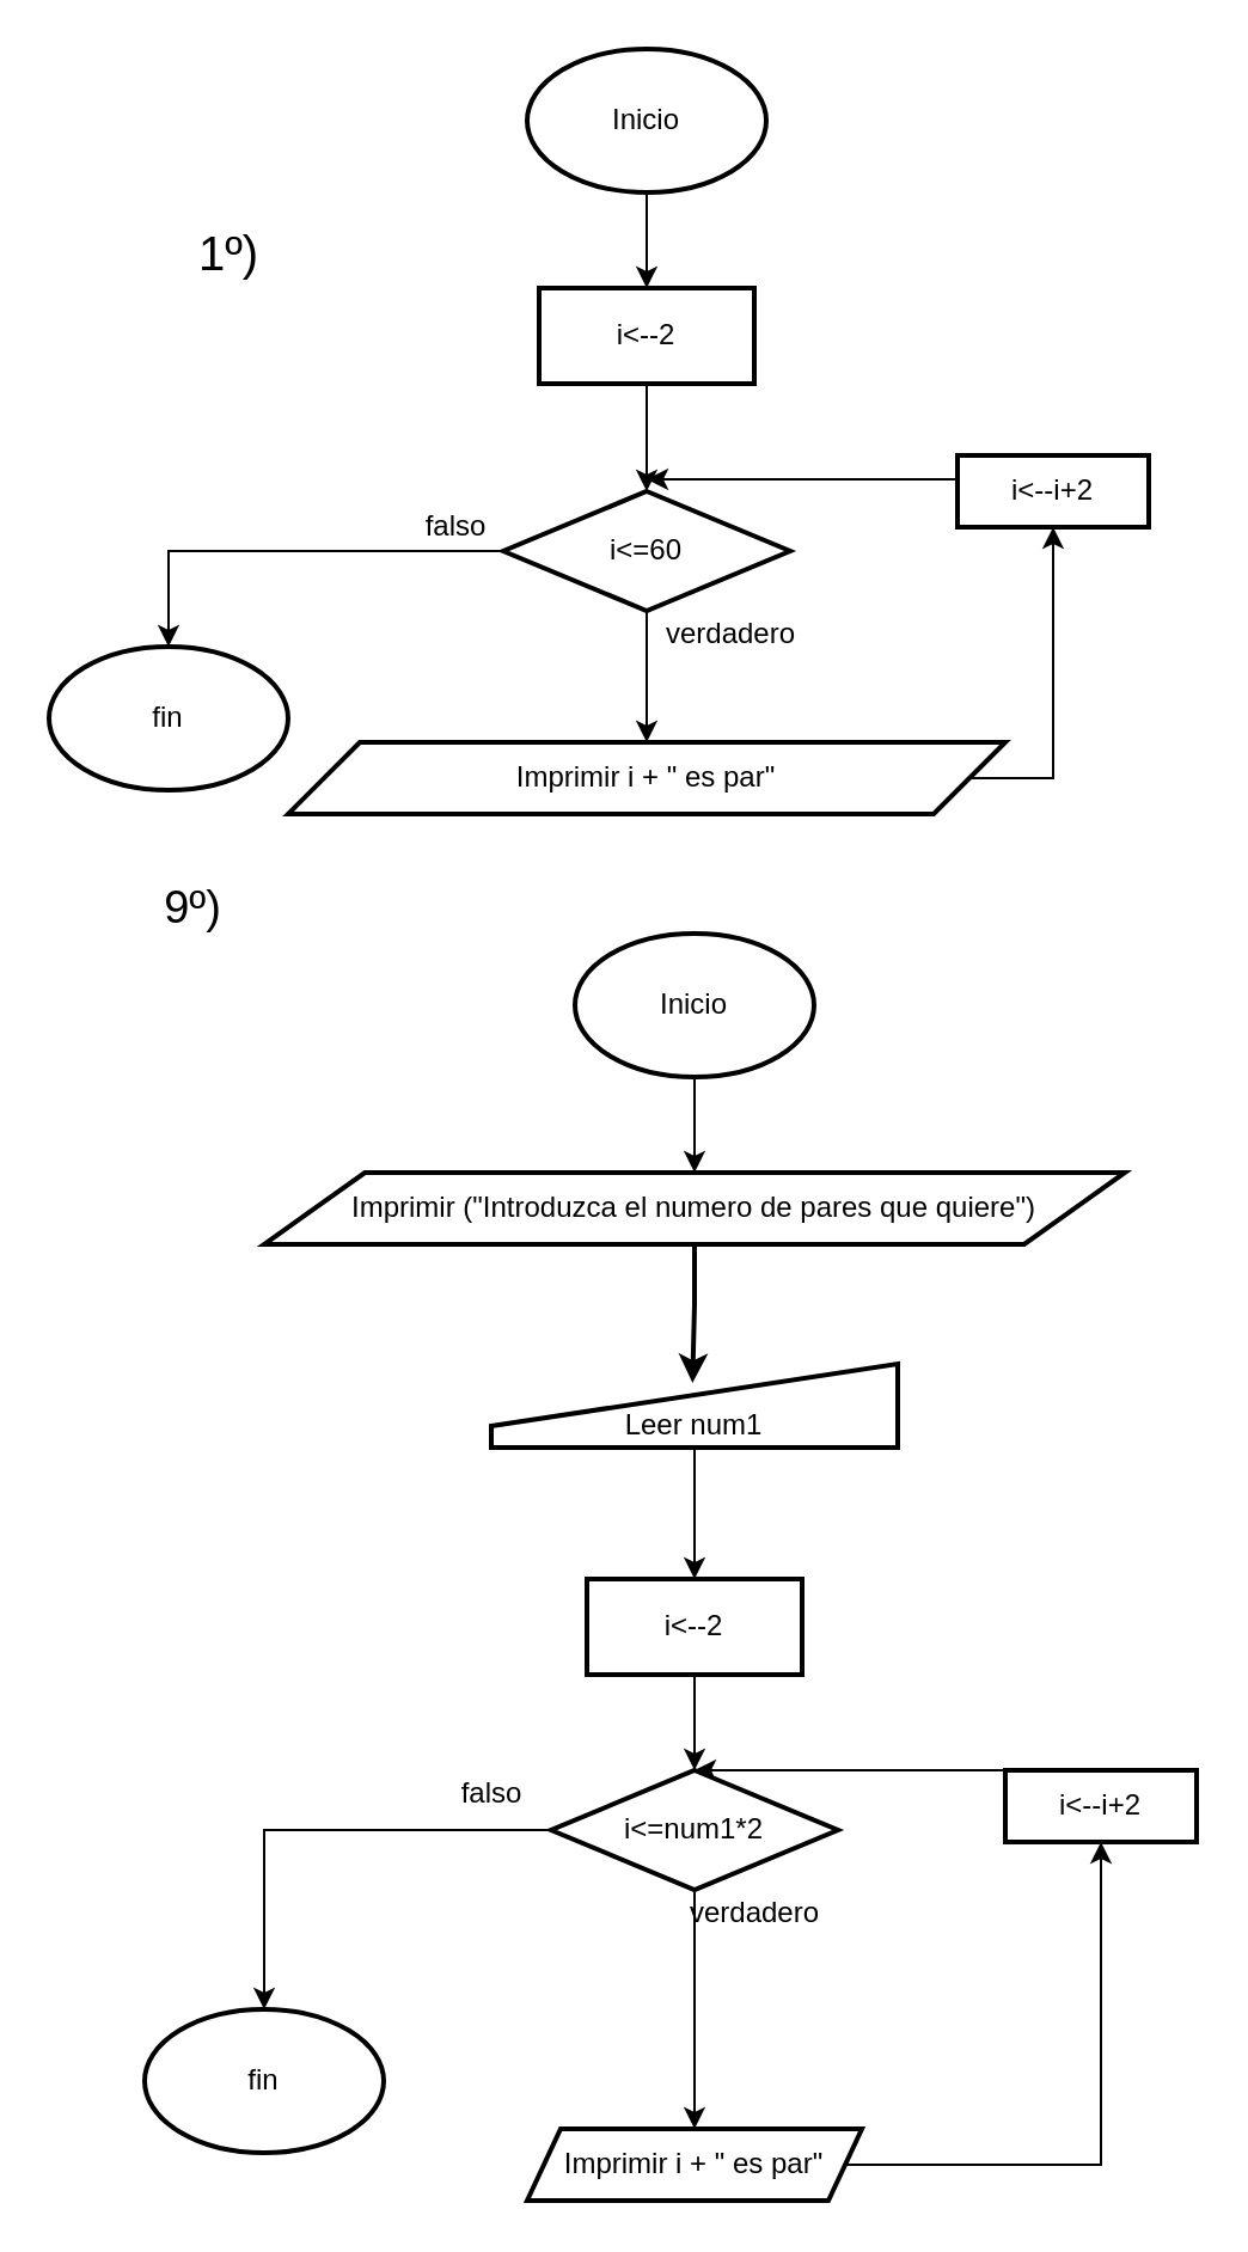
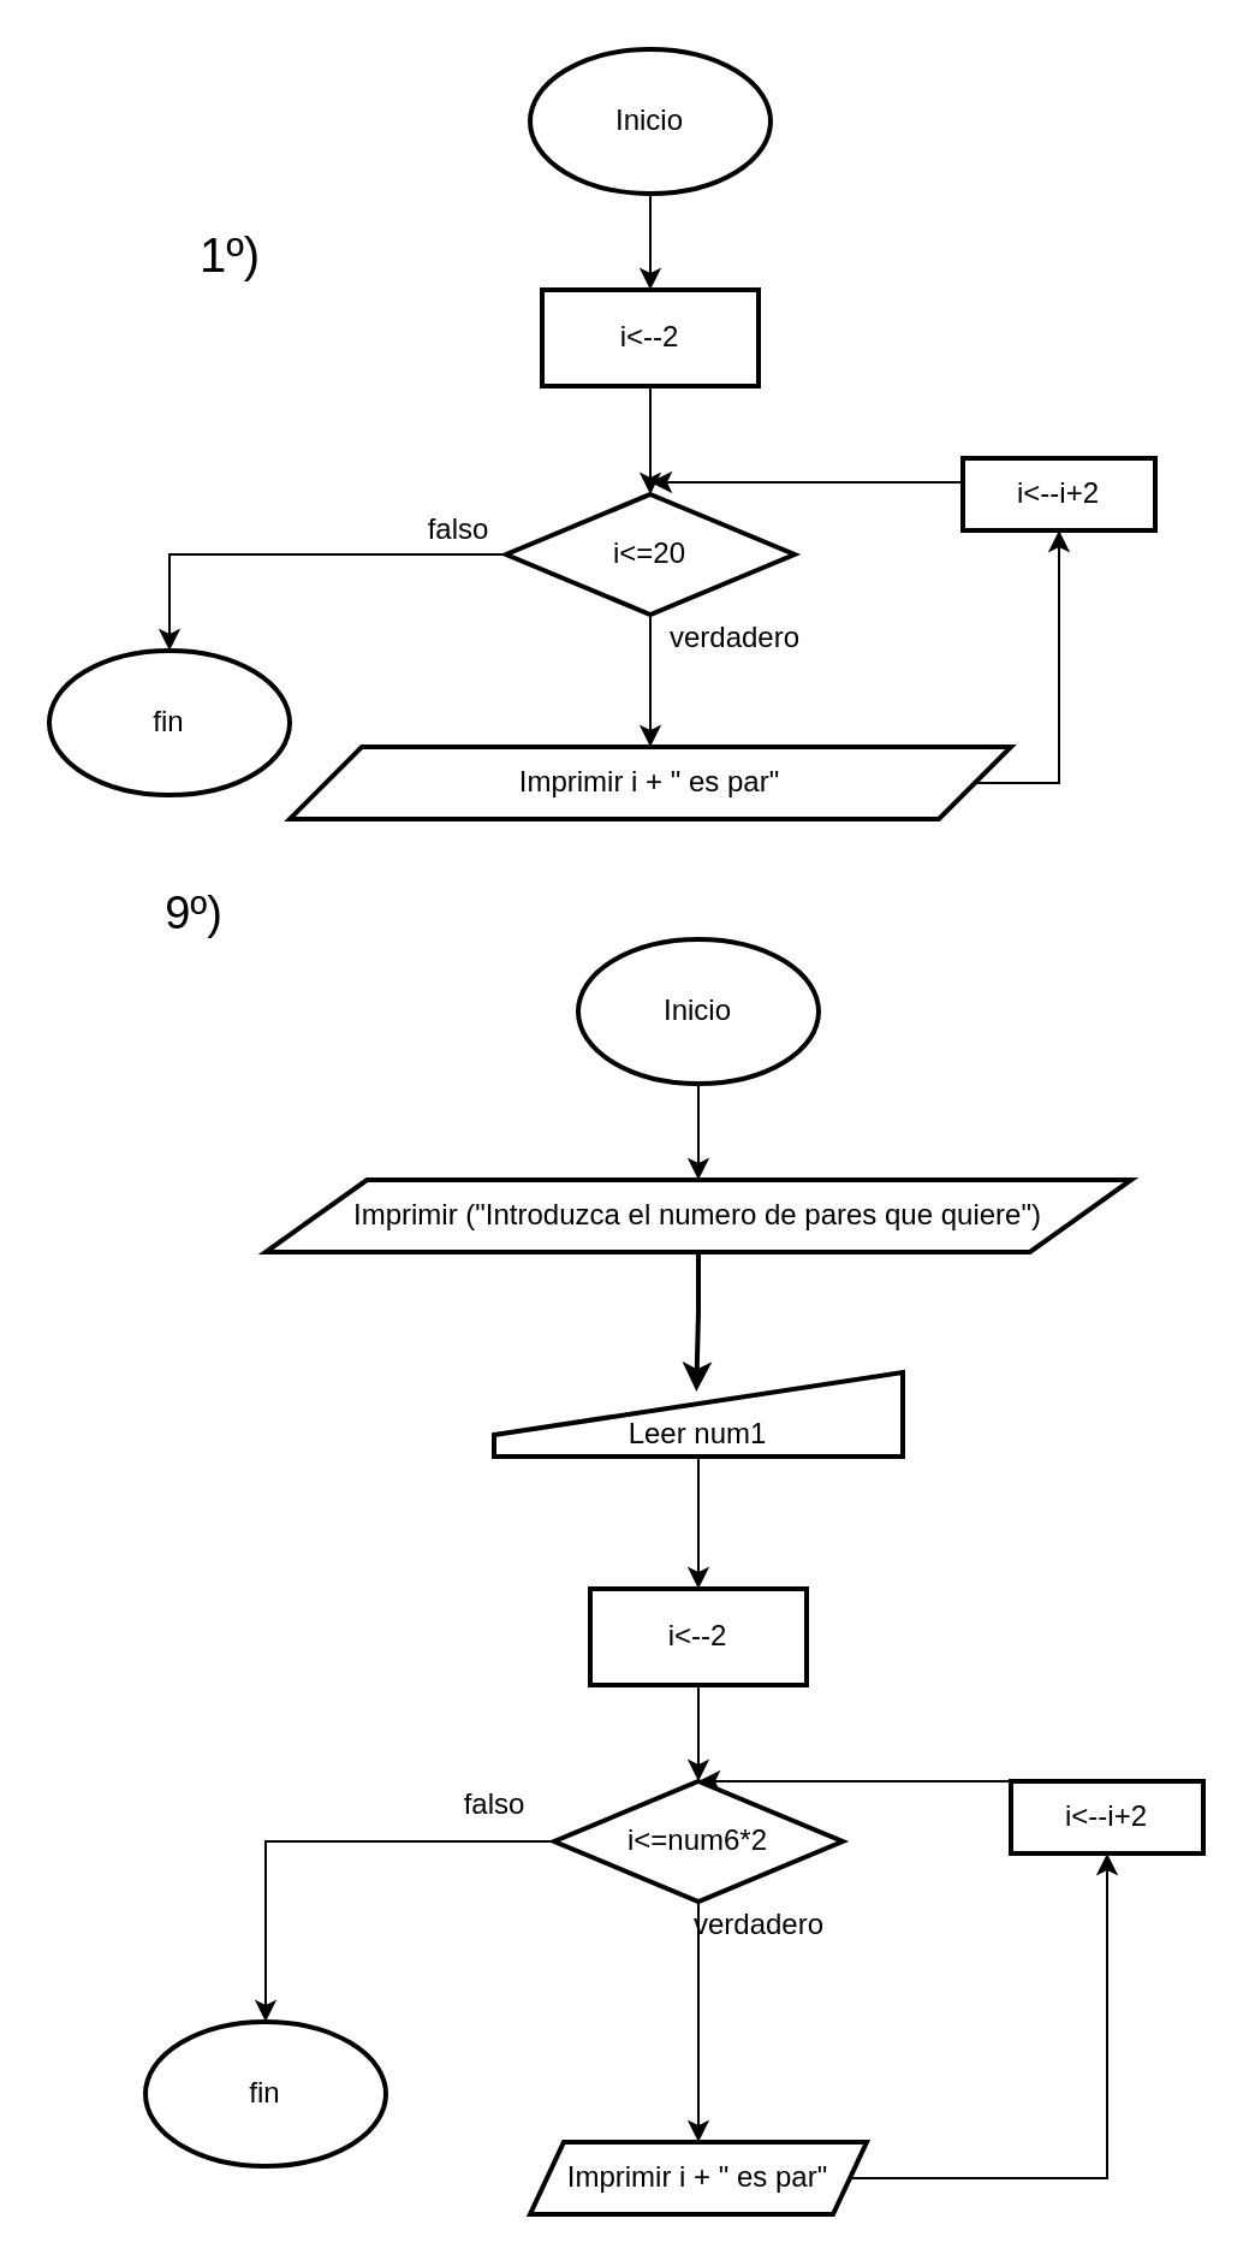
  <mxCell id="0" />
  <mxCell id="1" parent="0" />
  <mxCell id="2" style="edgeStyle=orthogonalEdgeStyle;rounded=0;orthogonalLoop=1;jettySize=auto;html=1;entryX=0.5;entryY=0;entryDx=0;entryDy=0;" parent="1" source="3" target="13" edge="1"><mxGeometry relative="1" as="geometry"><mxPoint x="270" y="120" as="targetPoint" /></mxGeometry></mxCell>
  <mxCell id="3" value="Inicio" style="strokeWidth=2;html=1;shape=mxgraph.flowchart.start_1;whiteSpace=wrap;" parent="1" vertex="1"><mxGeometry x="220" y="20" width="100" height="60" as="geometry" /></mxCell>
  <mxCell id="4" style="edgeStyle=orthogonalEdgeStyle;rounded=0;orthogonalLoop=1;jettySize=auto;html=1;entryX=0.5;entryY=0;entryDx=0;entryDy=0;" parent="1" source="6" target="8" edge="1"><mxGeometry relative="1" as="geometry" /></mxCell>
  <mxCell id="5" style="edgeStyle=orthogonalEdgeStyle;rounded=0;orthogonalLoop=1;jettySize=auto;html=1;exitX=0;exitY=0.5;exitDx=0;exitDy=0;exitPerimeter=0;entryX=0.5;entryY=0;entryDx=0;entryDy=0;entryPerimeter=0;startArrow=none;" parent="1" source="6" target="11" edge="1"><mxGeometry relative="1" as="geometry"><mxPoint x="180" y="470" as="targetPoint" /><mxPoint x="170" y="230" as="sourcePoint" /></mxGeometry></mxCell>
- <mxCell id="6" value="i&amp;lt;=60" style="strokeWidth=2;html=1;shape=mxgraph.flowchart.decision;whiteSpace=wrap;" parent="1" vertex="1"><mxGeometry x="210" y="205" width="120" height="50" as="geometry" /></mxCell>
+ <mxCell id="6" value="i&amp;lt;=20" style="strokeWidth=2;html=1;shape=mxgraph.flowchart.decision;whiteSpace=wrap;" parent="1" vertex="1"><mxGeometry x="210" y="205" width="120" height="50" as="geometry" /></mxCell>
  <mxCell id="7" style="edgeStyle=orthogonalEdgeStyle;rounded=0;orthogonalLoop=1;jettySize=auto;html=1;exitX=1;exitY=0.5;exitDx=0;exitDy=0;entryX=0.5;entryY=1;entryDx=0;entryDy=0;" parent="1" source="8" target="10" edge="1"><mxGeometry relative="1" as="geometry"><mxPoint x="400" y="400" as="targetPoint" /><Array as="points"><mxPoint x="440" y="325" /></Array></mxGeometry></mxCell>
  <mxCell id="8" value="Imprimir i + &quot; es par&quot;" style="shape=parallelogram;html=1;strokeWidth=2;perimeter=parallelogramPerimeter;whiteSpace=wrap;rounded=1;arcSize=0;size=0.1;" parent="1" vertex="1"><mxGeometry x="120" y="310" width="300" height="30" as="geometry" /></mxCell>
  <mxCell id="9" style="edgeStyle=orthogonalEdgeStyle;rounded=0;orthogonalLoop=1;jettySize=auto;html=1;exitX=0;exitY=0.5;exitDx=0;exitDy=0;" parent="1" source="10" edge="1"><mxGeometry relative="1" as="geometry"><mxPoint x="270" y="200" as="targetPoint" /><Array as="points"><mxPoint x="430" y="200" /><mxPoint x="270" y="200" /></Array></mxGeometry></mxCell>
  <mxCell id="10" value="i&amp;lt;--i+2" style="shape=parallelogram;html=1;strokeWidth=2;perimeter=parallelogramPerimeter;whiteSpace=wrap;rounded=1;arcSize=0;size=0;horizontal=1;" parent="1" vertex="1"><mxGeometry x="400" y="190" width="80" height="30" as="geometry" /></mxCell>
  <mxCell id="11" value="fin" style="strokeWidth=2;html=1;shape=mxgraph.flowchart.start_1;whiteSpace=wrap;" parent="1" vertex="1"><mxGeometry x="20" y="270" width="100" height="60" as="geometry" /></mxCell>
  <mxCell id="12" style="edgeStyle=orthogonalEdgeStyle;rounded=0;orthogonalLoop=1;jettySize=auto;html=1;entryX=0.5;entryY=0;entryDx=0;entryDy=0;entryPerimeter=0;" parent="1" source="13" target="6" edge="1"><mxGeometry relative="1" as="geometry" /></mxCell>
  <mxCell id="13" value="i&amp;lt;--2" style="shape=parallelogram;html=1;strokeWidth=2;perimeter=parallelogramPerimeter;whiteSpace=wrap;rounded=1;arcSize=0;size=0;" parent="1" vertex="1"><mxGeometry x="225" y="120" width="90" height="40" as="geometry" /></mxCell>
  <mxCell id="14" value="verdadero" style="text;html=1;align=center;verticalAlign=middle;resizable=0;points=[];autosize=1;strokeColor=none;" parent="1" vertex="1"><mxGeometry x="270" y="255" width="70" height="20" as="geometry" /></mxCell>
  <mxCell id="15" value="&lt;font style=&quot;font-size: 20px&quot;&gt;1º)&lt;/font&gt;" style="text;html=1;align=center;verticalAlign=middle;resizable=0;points=[];autosize=1;strokeColor=none;" vertex="1" parent="1"><mxGeometry x="75" y="95" width="40" height="20" as="geometry" /></mxCell>
  <mxCell id="16" value="falso" style="text;html=1;align=center;verticalAlign=middle;resizable=0;points=[];autosize=1;strokeColor=none;" vertex="1" parent="1"><mxGeometry x="170" y="210" width="40" height="20" as="geometry" /></mxCell>
  <mxCell id="17" style="edgeStyle=orthogonalEdgeStyle;rounded=0;orthogonalLoop=1;jettySize=auto;html=1;entryX=0.5;entryY=0;entryDx=0;entryDy=0;" edge="1" parent="1" source="18" target="32"><mxGeometry relative="1" as="geometry" /></mxCell>
  <mxCell id="18" value="Inicio" style="strokeWidth=2;html=1;shape=mxgraph.flowchart.start_1;whiteSpace=wrap;" vertex="1" parent="1"><mxGeometry x="240" y="390" width="100" height="60" as="geometry" /></mxCell>
  <mxCell id="19" style="edgeStyle=orthogonalEdgeStyle;rounded=0;orthogonalLoop=1;jettySize=auto;html=1;entryX=0.5;entryY=0;entryDx=0;entryDy=0;" edge="1" parent="1" source="21" target="23"><mxGeometry relative="1" as="geometry" /></mxCell>
  <mxCell id="20" style="edgeStyle=orthogonalEdgeStyle;rounded=0;orthogonalLoop=1;jettySize=auto;html=1;exitX=0;exitY=0.5;exitDx=0;exitDy=0;exitPerimeter=0;entryX=0.5;entryY=0;entryDx=0;entryDy=0;entryPerimeter=0;" edge="1" parent="1" source="21" target="27"><mxGeometry relative="1" as="geometry"><mxPoint x="200" y="960" as="targetPoint" /></mxGeometry></mxCell>
- <mxCell id="21" value="i&amp;lt;=num1*2" style="strokeWidth=2;html=1;shape=mxgraph.flowchart.decision;whiteSpace=wrap;" vertex="1" parent="1"><mxGeometry x="230" y="740" width="120" height="50" as="geometry" /></mxCell>
+ <mxCell id="21" value="i&amp;lt;=num6*2" style="strokeWidth=2;html=1;shape=mxgraph.flowchart.decision;whiteSpace=wrap;" vertex="1" parent="1"><mxGeometry x="230" y="740" width="120" height="50" as="geometry" /></mxCell>
  <mxCell id="22" style="edgeStyle=orthogonalEdgeStyle;rounded=0;orthogonalLoop=1;jettySize=auto;html=1;exitX=1;exitY=0.5;exitDx=0;exitDy=0;entryX=0.5;entryY=1;entryDx=0;entryDy=0;" edge="1" parent="1" source="23" target="25"><mxGeometry relative="1" as="geometry"><mxPoint x="420" y="890" as="targetPoint" /><Array as="points"><mxPoint x="460" y="905" /></Array></mxGeometry></mxCell>
  <mxCell id="23" value="Imprimir i + &quot; es par&quot;" style="shape=parallelogram;html=1;strokeWidth=2;perimeter=parallelogramPerimeter;whiteSpace=wrap;rounded=1;arcSize=0;size=0.1;" vertex="1" parent="1"><mxGeometry x="220" y="890" width="140" height="30" as="geometry" /></mxCell>
  <mxCell id="24" style="edgeStyle=orthogonalEdgeStyle;rounded=0;orthogonalLoop=1;jettySize=auto;html=1;" edge="1" parent="1" source="25"><mxGeometry relative="1" as="geometry"><mxPoint x="290" y="740" as="targetPoint" /><Array as="points"><mxPoint x="290" y="740" /></Array></mxGeometry></mxCell>
  <mxCell id="25" value="i&amp;lt;--i+2" style="shape=parallelogram;html=1;strokeWidth=2;perimeter=parallelogramPerimeter;whiteSpace=wrap;rounded=1;arcSize=0;size=0;horizontal=1;" vertex="1" parent="1"><mxGeometry x="420" y="740" width="80" height="30" as="geometry" /></mxCell>
  <mxCell id="26" value="falso" style="text;html=1;align=center;verticalAlign=middle;resizable=0;points=[];autosize=1;strokeColor=none;" vertex="1" parent="1"><mxGeometry x="185" y="740" width="40" height="20" as="geometry" /></mxCell>
  <mxCell id="27" value="fin" style="strokeWidth=2;html=1;shape=mxgraph.flowchart.start_1;whiteSpace=wrap;" vertex="1" parent="1"><mxGeometry x="60" y="840" width="100" height="60" as="geometry" /></mxCell>
  <mxCell id="28" style="edgeStyle=orthogonalEdgeStyle;rounded=0;orthogonalLoop=1;jettySize=auto;html=1;entryX=0.5;entryY=0;entryDx=0;entryDy=0;entryPerimeter=0;" edge="1" parent="1" source="29" target="21"><mxGeometry relative="1" as="geometry" /></mxCell>
  <mxCell id="29" value="i&amp;lt;--2" style="shape=parallelogram;html=1;strokeWidth=2;perimeter=parallelogramPerimeter;whiteSpace=wrap;rounded=1;arcSize=0;size=0;" vertex="1" parent="1"><mxGeometry x="245" y="660" width="90" height="40" as="geometry" /></mxCell>
  <mxCell id="30" value="verdadero" style="text;html=1;align=center;verticalAlign=middle;resizable=0;points=[];autosize=1;strokeColor=none;" vertex="1" parent="1"><mxGeometry x="280" y="790" width="70" height="20" as="geometry" /></mxCell>
  <mxCell id="31" style="edgeStyle=orthogonalEdgeStyle;rounded=0;orthogonalLoop=1;jettySize=auto;html=1;entryX=0.495;entryY=0.228;entryDx=0;entryDy=0;entryPerimeter=0;strokeWidth=2;" edge="1" parent="1" source="32" target="34"><mxGeometry relative="1" as="geometry"><mxPoint x="290" y="730" as="targetPoint" /></mxGeometry></mxCell>
  <mxCell id="32" value="Imprimir (&quot;Introduzca el numero de pares que quiere&quot;)" style="shape=parallelogram;html=1;strokeWidth=2;perimeter=parallelogramPerimeter;whiteSpace=wrap;rounded=1;arcSize=0;size=0.117;" vertex="1" parent="1"><mxGeometry x="110" y="490" width="360" height="30" as="geometry" /></mxCell>
  <mxCell id="33" style="edgeStyle=orthogonalEdgeStyle;rounded=0;orthogonalLoop=1;jettySize=auto;html=1;entryX=0.5;entryY=0;entryDx=0;entryDy=0;" edge="1" parent="1" source="34" target="29"><mxGeometry relative="1" as="geometry" /></mxCell>
  <mxCell id="34" value="&lt;br&gt;Leer num1" style="html=1;strokeWidth=2;shape=manualInput;whiteSpace=wrap;rounded=1;size=26;arcSize=0;" vertex="1" parent="1"><mxGeometry x="205" y="570" width="170" height="35" as="geometry" /></mxCell>
  <mxCell id="35" value="&lt;font style=&quot;font-size: 19px&quot;&gt;9º)&lt;/font&gt;" style="text;html=1;align=center;verticalAlign=middle;resizable=0;points=[];autosize=1;strokeColor=none;" vertex="1" parent="1"><mxGeometry x="60" y="370" width="40" height="20" as="geometry" /></mxCell>
